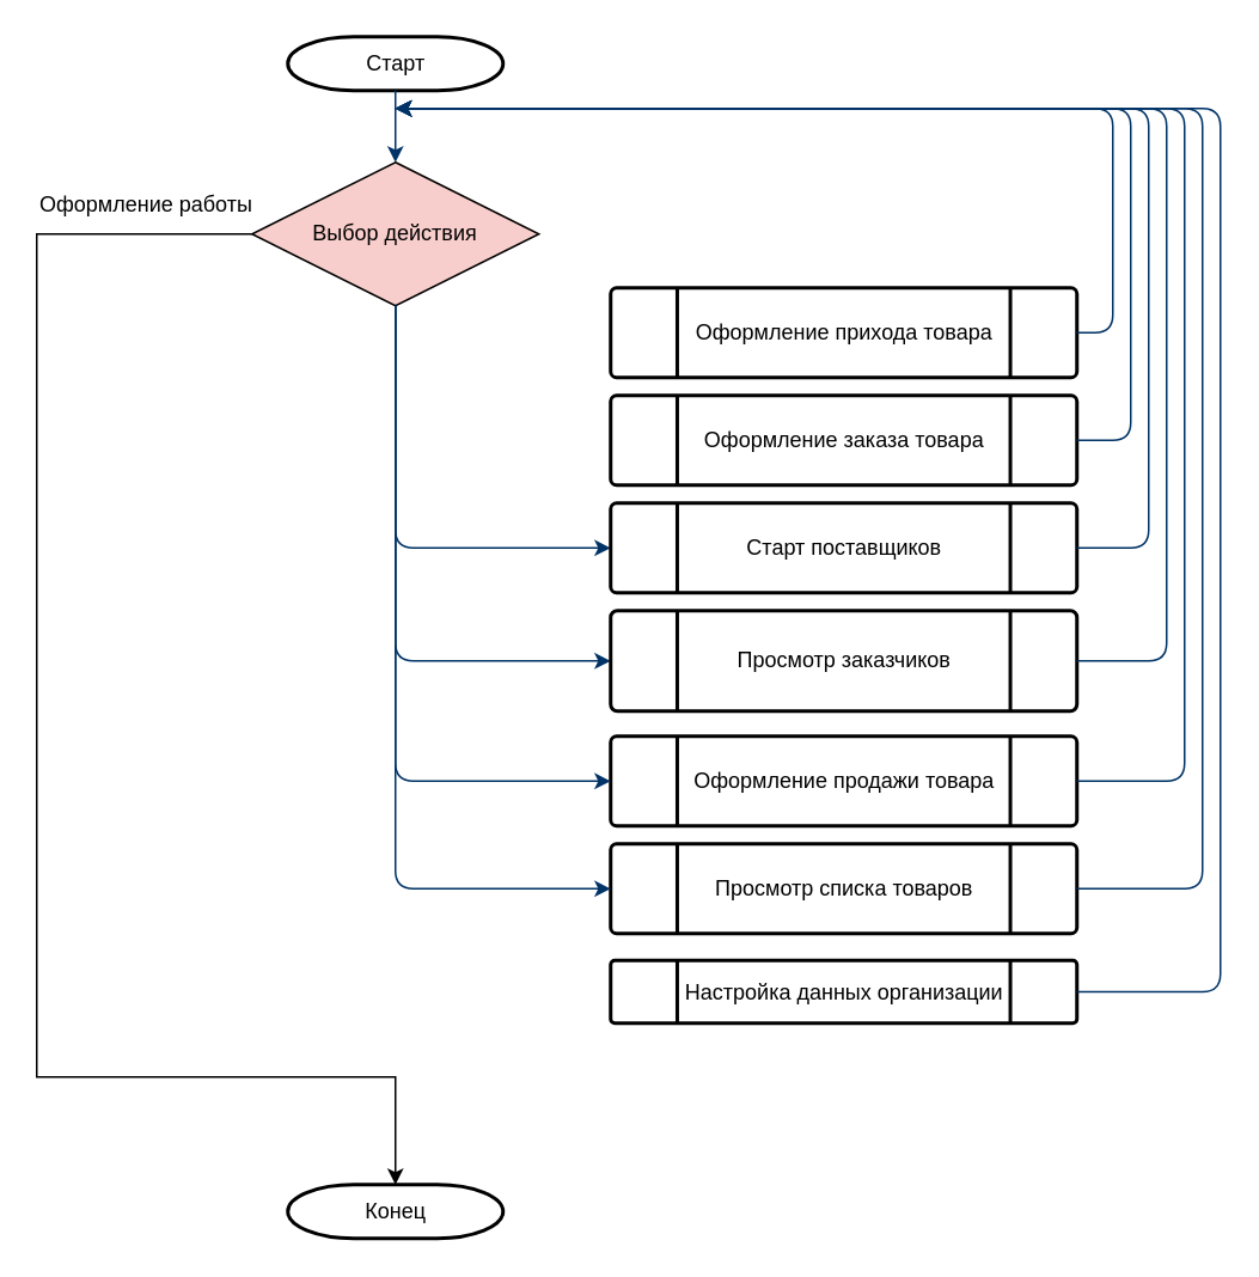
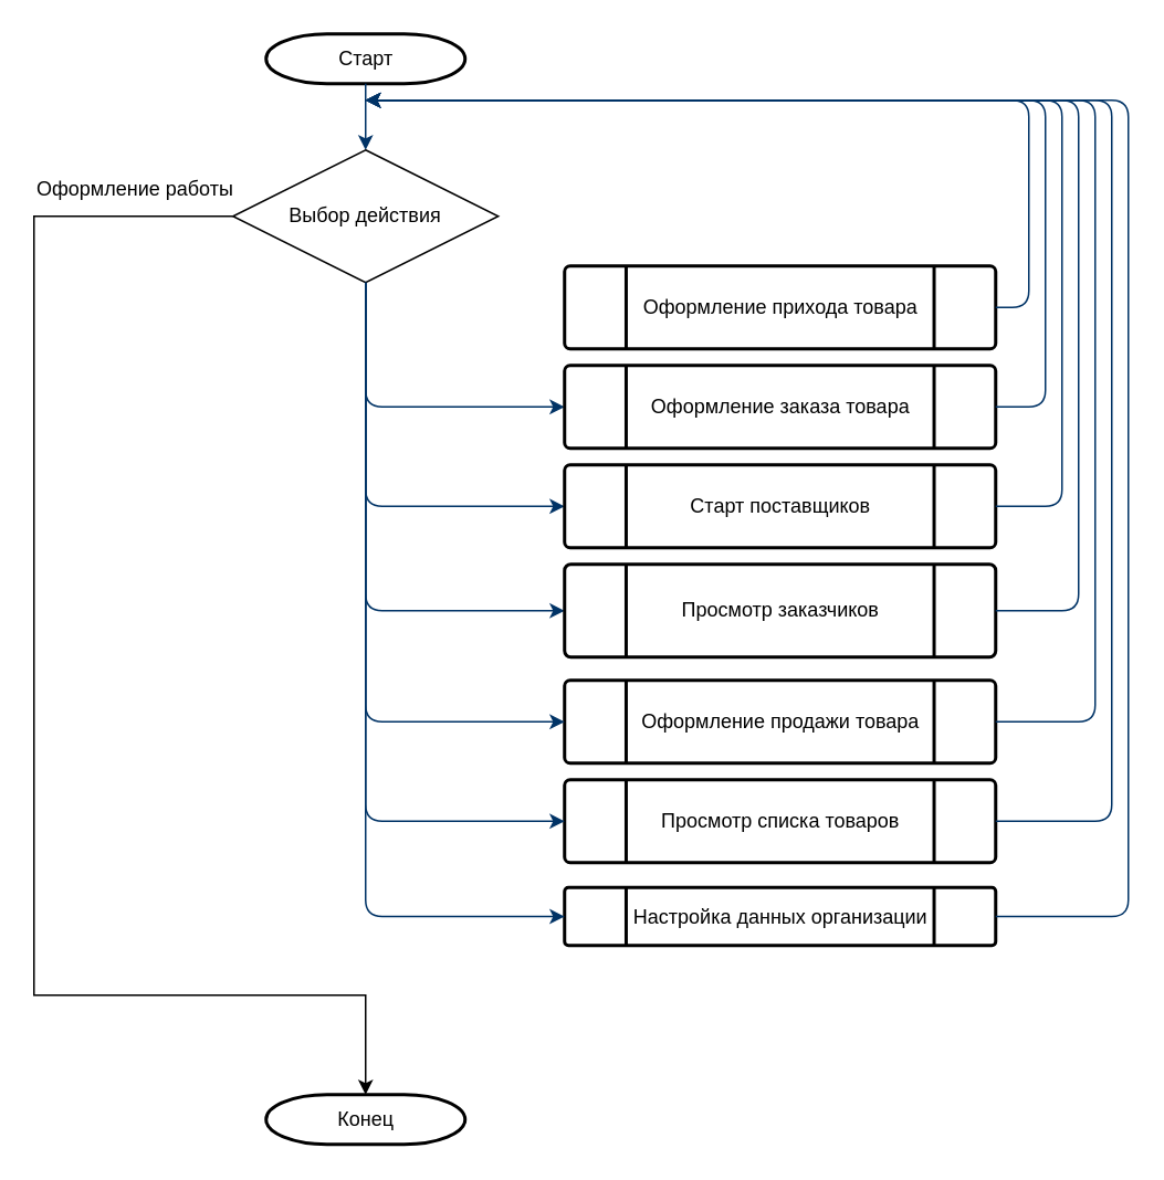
  <mxCell id="0" />
  <mxCell id="1" parent="0" />
  <mxCell id="2" value="Старт" style="shape=mxgraph.flowchart.terminator;strokeWidth=2;gradientColor=none;gradientDirection=north;fontStyle=0;html=1;" parent="1" vertex="1"><mxGeometry x="160" y="20" width="120" height="30" as="geometry" /></mxCell>
  <mxCell id="3" style="fontStyle=1;strokeColor=#003366;strokeWidth=1;html=1;" parent="1" source="2" edge="1"><mxGeometry relative="1" as="geometry"><mxPoint x="220" y="90" as="targetPoint" /></mxGeometry></mxCell>
  <mxCell id="4" value="Оформление работы" style="text;fontStyle=0;html=1;strokeColor=none;gradientColor=none;fillColor=none;strokeWidth=2;" parent="1" vertex="1"><mxGeometry x="20" y="100" width="40" height="26" as="geometry" /></mxCell>
  <mxCell id="5" value="" style="edgeStyle=elbowEdgeStyle;elbow=horizontal;fontColor=#001933;fontStyle=1;strokeColor=#003366;strokeWidth=1;html=1;entryX=0;entryY=0.5;entryDx=0;entryDy=0;entryPerimeter=0;exitX=0.5;exitY=1;exitDx=0;exitDy=0;" parent="1" target="15" edge="1" source="12"><mxGeometry width="100" height="100" as="geometry"><mxPoint x="310" y="130" as="sourcePoint" /><mxPoint x="580" y="106" as="targetPoint" /><Array as="points"><mxPoint x="220" y="280" /></Array></mxGeometry></mxCell>
+ <mxCell id="6" value="" style="edgeStyle=elbowEdgeStyle;elbow=horizontal;fontStyle=1;strokeColor=#003366;strokeWidth=1;html=1;entryX=0;entryY=0.5;entryDx=0;entryDy=0;entryPerimeter=0;exitX=0.5;exitY=1;exitDx=0;exitDy=0;" parent="1" target="10" edge="1" source="12"><mxGeometry width="100" height="100" as="geometry"><mxPoint x="300" y="130" as="sourcePoint" /><mxPoint x="512.8" y="50" as="targetPoint" /><Array as="points"><mxPoint x="220" y="220" /></Array></mxGeometry></mxCell>
  <mxCell id="7" value="" style="edgeStyle=elbowEdgeStyle;elbow=horizontal;fontStyle=1;strokeColor=#003366;strokeWidth=1;html=1;exitX=0.5;exitY=1;exitDx=0;exitDy=0;" parent="1" source="12" target="14" edge="1"><mxGeometry width="100" height="100" as="geometry"><mxPoint x="559" y="30" as="sourcePoint" /><mxPoint x="559" y="80" as="targetPoint" /><Array as="points"><mxPoint x="220" y="250" /></Array></mxGeometry></mxCell>
  <mxCell id="8" value="Оформление прихода товара" style="shape=mxgraph.flowchart.predefined_process;strokeWidth=2;gradientColor=none;gradientDirection=north;fontStyle=0;html=1;" parent="1" vertex="1"><mxGeometry x="340" y="160" width="260" height="50" as="geometry" /></mxCell>
  <mxCell id="9" value="" style="edgeStyle=elbowEdgeStyle;elbow=horizontal;fontStyle=1;strokeColor=#003366;strokeWidth=1;html=1;exitX=1;exitY=0.5;exitDx=0;exitDy=0;exitPerimeter=0;" parent="1" source="8" edge="1"><mxGeometry width="100" height="100" as="geometry"><mxPoint x="690" y="170" as="sourcePoint" /><mxPoint x="220" y="60" as="targetPoint" /><Array as="points"><mxPoint x="620" y="150" /></Array></mxGeometry></mxCell>
  <mxCell id="10" value="Оформление заказа товара" style="shape=mxgraph.flowchart.predefined_process;strokeWidth=2;gradientColor=none;gradientDirection=north;fontStyle=0;html=1;" parent="1" vertex="1"><mxGeometry x="340" y="220" width="260" height="50" as="geometry" /></mxCell>
  <mxCell id="11" value="Конец" style="shape=mxgraph.flowchart.terminator;strokeWidth=2;gradientColor=none;gradientDirection=north;fontStyle=0;html=1;" parent="1" vertex="1"><mxGeometry x="160" y="660" width="120" height="30" as="geometry" /></mxCell>
- <mxCell id="12" value="Выбор действия" style="rhombus;whiteSpace=wrap;html=1;fillColor=#f8cecc;" parent="1" vertex="1"><mxGeometry x="140" y="90" width="160" height="80" as="geometry" /></mxCell>
+ <mxCell id="12" value="Выбор действия" style="rhombus;whiteSpace=wrap;html=1;" parent="1" vertex="1"><mxGeometry x="140" y="90" width="160" height="80" as="geometry" /></mxCell>
  <mxCell id="13" value="Оформление продажи товара" style="shape=mxgraph.flowchart.predefined_process;strokeWidth=2;gradientColor=none;gradientDirection=north;fontStyle=0;html=1;" parent="1" vertex="1"><mxGeometry x="340" y="410" width="260" height="50" as="geometry" /></mxCell>
  <mxCell id="14" value="Старт поставщиков" style="shape=mxgraph.flowchart.predefined_process;strokeWidth=2;gradientColor=none;gradientDirection=north;fontStyle=0;html=1;" parent="1" vertex="1"><mxGeometry x="340" y="280" width="260" height="50" as="geometry" /></mxCell>
  <mxCell id="15" value="Просмотр заказчиков" style="shape=mxgraph.flowchart.predefined_process;strokeWidth=2;gradientColor=none;gradientDirection=north;fontStyle=0;html=1;" parent="1" vertex="1"><mxGeometry x="340" y="340" width="260" height="56" as="geometry" /></mxCell>
  <mxCell id="16" value="Просмотр списка товаров" style="shape=mxgraph.flowchart.predefined_process;strokeWidth=2;gradientColor=none;gradientDirection=north;fontStyle=0;html=1;" parent="1" vertex="1"><mxGeometry x="340" y="470" width="260" height="50" as="geometry" /></mxCell>
  <mxCell id="17" value="Настройка данных организации" style="shape=mxgraph.flowchart.predefined_process;strokeWidth=2;gradientColor=none;gradientDirection=north;fontStyle=0;html=1;" parent="1" vertex="1"><mxGeometry x="340" y="535" width="260" height="35" as="geometry" /></mxCell>
  <mxCell id="18" value="" style="edgeStyle=elbowEdgeStyle;elbow=horizontal;fontColor=#001933;fontStyle=1;strokeColor=#003366;strokeWidth=1;html=1;entryX=0;entryY=0.5;entryDx=0;entryDy=0;entryPerimeter=0;exitX=0.5;exitY=1;exitDx=0;exitDy=0;" parent="1" source="12" target="13" edge="1"><mxGeometry width="100" height="100" as="geometry"><mxPoint x="320" y="140" as="sourcePoint" /><mxPoint x="390" y="378" as="targetPoint" /><Array as="points"><mxPoint x="220" y="290" /></Array></mxGeometry></mxCell>
  <mxCell id="19" value="" style="edgeStyle=elbowEdgeStyle;elbow=horizontal;fontColor=#001933;fontStyle=1;strokeColor=#003366;strokeWidth=1;html=1;entryX=0;entryY=0.5;entryDx=0;entryDy=0;entryPerimeter=0;" parent="1" target="16" edge="1"><mxGeometry width="100" height="100" as="geometry"><mxPoint x="220" y="170" as="sourcePoint" /><mxPoint x="390" y="445" as="targetPoint" /><Array as="points"><mxPoint x="220" y="350" /></Array></mxGeometry></mxCell>
+ <mxCell id="20" value="" style="edgeStyle=elbowEdgeStyle;elbow=horizontal;fontColor=#001933;fontStyle=1;strokeColor=#003366;strokeWidth=1;html=1;entryX=0;entryY=0.5;entryDx=0;entryDy=0;entryPerimeter=0;exitX=0.5;exitY=1;exitDx=0;exitDy=0;" parent="1" source="12" target="17" edge="1"><mxGeometry width="100" height="100" as="geometry"><mxPoint x="220" y="230" as="sourcePoint" /><mxPoint x="390" y="505" as="targetPoint" /><Array as="points"><mxPoint x="220" y="350" /></Array></mxGeometry></mxCell>
  <mxCell id="21" value="" style="edgeStyle=elbowEdgeStyle;elbow=horizontal;fontStyle=1;strokeColor=#003366;strokeWidth=1;html=1;exitX=1;exitY=0.5;exitDx=0;exitDy=0;exitPerimeter=0;" parent="1" source="10" edge="1"><mxGeometry width="100" height="100" as="geometry"><mxPoint x="580" y="195" as="sourcePoint" /><mxPoint x="220" y="60" as="targetPoint" /><Array as="points"><mxPoint x="630" y="160" /></Array></mxGeometry></mxCell>
  <mxCell id="22" value="" style="edgeStyle=elbowEdgeStyle;elbow=horizontal;fontStyle=1;strokeColor=#003366;strokeWidth=1;html=1;exitX=1;exitY=0.5;exitDx=0;exitDy=0;exitPerimeter=0;" parent="1" source="14" edge="1"><mxGeometry width="100" height="100" as="geometry"><mxPoint x="580" y="255" as="sourcePoint" /><mxPoint x="220" y="60" as="targetPoint" /><Array as="points"><mxPoint x="640" y="170" /></Array></mxGeometry></mxCell>
  <mxCell id="23" value="" style="edgeStyle=elbowEdgeStyle;elbow=horizontal;fontStyle=1;strokeColor=#003366;strokeWidth=1;html=1;exitX=1;exitY=0.5;exitDx=0;exitDy=0;exitPerimeter=0;" parent="1" source="15" edge="1"><mxGeometry width="100" height="100" as="geometry"><mxPoint x="580" y="315" as="sourcePoint" /><mxPoint x="220" y="60" as="targetPoint" /><Array as="points"><mxPoint x="650" y="180" /></Array></mxGeometry></mxCell>
  <mxCell id="24" value="" style="edgeStyle=elbowEdgeStyle;elbow=horizontal;fontStyle=1;strokeColor=#003366;strokeWidth=1;html=1;exitX=1;exitY=0.5;exitDx=0;exitDy=0;exitPerimeter=0;" parent="1" source="13" edge="1"><mxGeometry width="100" height="100" as="geometry"><mxPoint x="580" y="378" as="sourcePoint" /><mxPoint x="220" y="60" as="targetPoint" /><Array as="points"><mxPoint x="660" y="190" /></Array></mxGeometry></mxCell>
  <mxCell id="25" value="" style="edgeStyle=elbowEdgeStyle;elbow=horizontal;fontStyle=1;strokeColor=#003366;strokeWidth=1;html=1;exitX=1;exitY=0.5;exitDx=0;exitDy=0;exitPerimeter=0;" parent="1" source="16" edge="1"><mxGeometry width="100" height="100" as="geometry"><mxPoint x="580" y="445" as="sourcePoint" /><mxPoint x="220" y="60" as="targetPoint" /><Array as="points"><mxPoint x="670" y="200" /></Array></mxGeometry></mxCell>
  <mxCell id="26" value="" style="edgeStyle=elbowEdgeStyle;elbow=horizontal;fontStyle=1;strokeColor=#003366;strokeWidth=1;html=1;exitX=1;exitY=0.5;exitDx=0;exitDy=0;exitPerimeter=0;" parent="1" source="17" edge="1"><mxGeometry width="100" height="100" as="geometry"><mxPoint x="580" y="505" as="sourcePoint" /><mxPoint x="220" y="60" as="targetPoint" /><Array as="points"><mxPoint x="680" y="210" /></Array></mxGeometry></mxCell>
  <mxCell id="27" value="" style="endArrow=classic;html=1;rounded=0;entryX=0.5;entryY=0;entryDx=0;entryDy=0;entryPerimeter=0;exitX=0;exitY=0.5;exitDx=0;exitDy=0;" edge="1" parent="1" source="12" target="11"><mxGeometry width="50" height="50" relative="1" as="geometry"><mxPoint x="460" y="390" as="sourcePoint" /><mxPoint x="510" y="340" as="targetPoint" /><Array as="points"><mxPoint x="20" y="130" /><mxPoint x="20" y="600" /><mxPoint x="220" y="600" /></Array></mxGeometry></mxCell>
